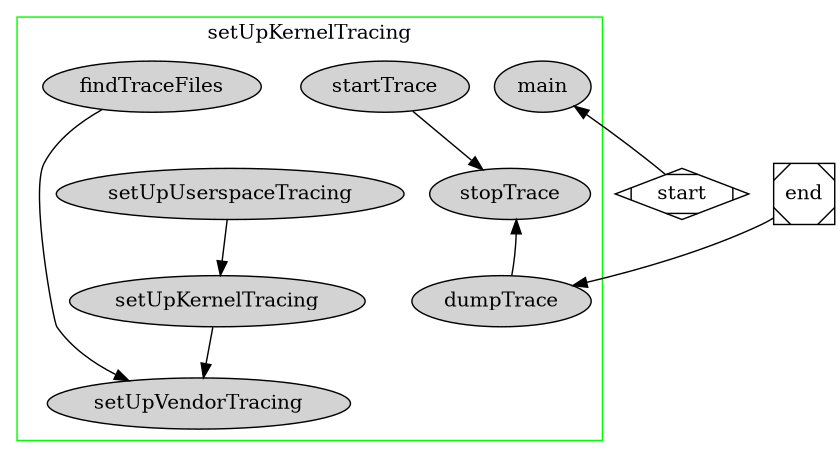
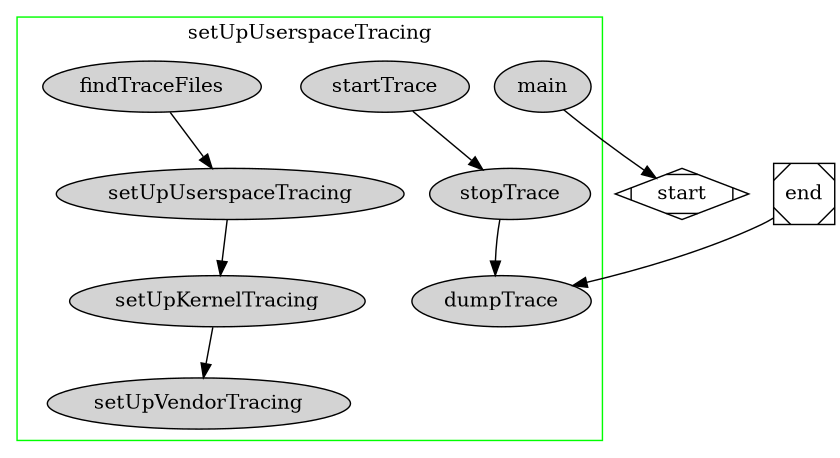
  digraph {
    node [style=filled]
    n1 [label=main]
    n2 [label=findTraceFiles]
    n3 [label=setUpUserspaceTracing]
    n4 [label=setUpKernelTracing]
    n5 [label=setUpVendorTracing]
    n6 [label=startTrace]
    n7 [label=stopTrace]
    n8 [label=dumpTrace]
    end [shape=Msquare style=""]
    start [shape=Mdiamond style=""]
    subgraph cluster_1 {
      color=green
-     label=setUpKernelTracing
+     label=setUpUserspaceTracing
      n1
      n2
      n3
      n4
      n5
      n6
      n7
      n8
    }
-   n2 -> n5
+   n2 -> n3
    n3 -> n4
    n4 -> n5
    n6 -> n7
-   n8 -> n7
+   n7 -> n8
    end -> n8
-   start -> n1
+   n1 -> start
  }
